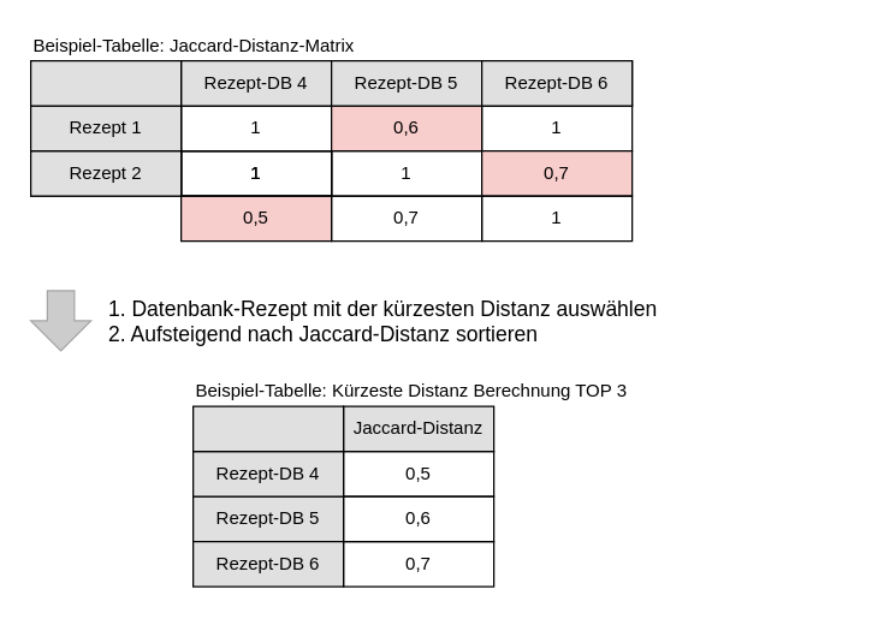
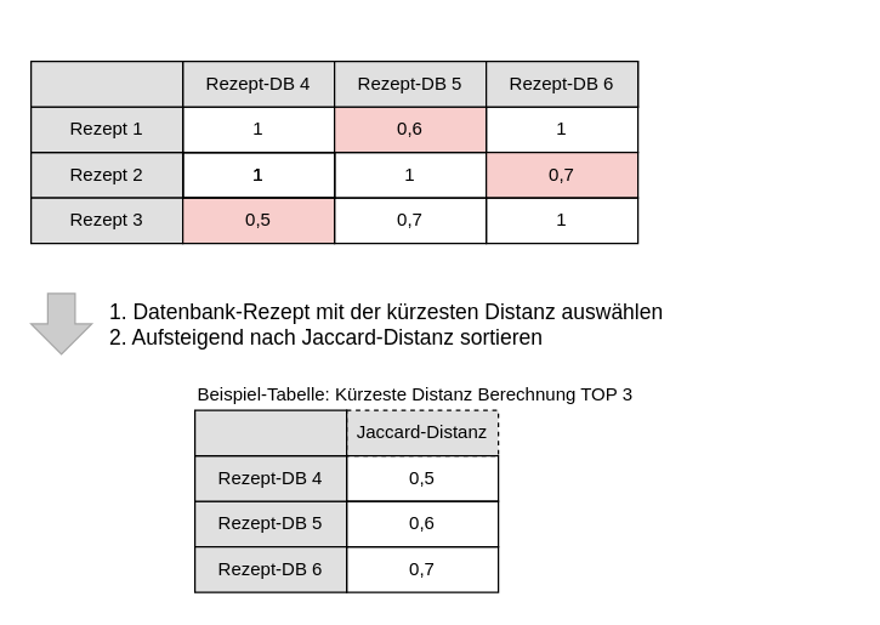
  <mxCell id="0" />
  <mxCell id="1" parent="0" />
  <mxCell id="2" value="" style="shape=singleArrow;direction=south;whiteSpace=wrap;html=1;glass=0;strokeColor=#A6A6A6;fillColor=#CCCCCC;gradientColor=none;fontSize=12;align=center;arrowWidth=0.45;arrowSize=0.5;" vertex="1" parent="1"><mxGeometry x="20" y="193" width="40" height="40" as="geometry" /></mxCell>
- <mxCell id="3" value="Jaccard-Distanz" style="whiteSpace=wrap;html=1;glass=0;strokeColor=#000000;fillColor=#E0E0E0;gradientColor=none;fontSize=12;align=center;" vertex="1" parent="1"><mxGeometry x="228" y="270" width="100" height="30" as="geometry" /></mxCell>
+ <mxCell id="3" value="Jaccard-Distanz" style="whiteSpace=wrap;html=1;glass=0;strokeColor=#000000;fillColor=#E0E0E0;gradientColor=none;fontSize=12;align=center;dashed=1;" vertex="1" parent="1"><mxGeometry x="228" y="270" width="100" height="30" as="geometry" /></mxCell>
  <mxCell id="4" value="Rezept-DB 5" style="whiteSpace=wrap;html=1;glass=0;strokeColor=#000000;fillColor=#E0E0E0;gradientColor=none;fontSize=12;align=center;" vertex="1" parent="1"><mxGeometry x="128" y="330" width="100" height="30" as="geometry" /></mxCell>
  <mxCell id="5" value="Rezept-DB 6" style="whiteSpace=wrap;html=1;glass=0;strokeColor=#000000;fillColor=#E0E0E0;gradientColor=none;fontSize=12;align=center;" vertex="1" parent="1"><mxGeometry x="128" y="360" width="100" height="30" as="geometry" /></mxCell>
  <mxCell id="6" value="Rezept-DB 4" style="whiteSpace=wrap;html=1;glass=0;strokeColor=#000000;fillColor=#E0E0E0;gradientColor=none;fontSize=12;align=center;" vertex="1" parent="1"><mxGeometry x="128" y="300" width="100" height="30" as="geometry" /></mxCell>
  <mxCell id="7" value="0,6" style="whiteSpace=wrap;html=1;glass=0;strokeColor=#000000;fillColor=none;gradientColor=none;fontSize=12;align=center;" vertex="1" parent="1"><mxGeometry x="228" y="330" width="100" height="30" as="geometry" /></mxCell>
  <mxCell id="8" value="0,7" style="whiteSpace=wrap;html=1;glass=0;strokeColor=#000000;fillColor=none;gradientColor=none;fontSize=12;align=center;" vertex="1" parent="1"><mxGeometry x="228" y="360" width="100" height="30" as="geometry" /></mxCell>
  <mxCell id="9" value="0,5" style="whiteSpace=wrap;html=1;glass=0;strokeColor=#000000;fillColor=none;gradientColor=none;fontSize=12;align=center;" vertex="1" parent="1"><mxGeometry x="228" y="300" width="100" height="30" as="geometry" /></mxCell>
  <mxCell id="10" value="1. Datenbank-Rezept mit der kürzesten Distanz auswählen&lt;br&gt;&lt;div&gt;2. Aufsteigend nach Jaccard-Distanz sortieren &lt;br&gt;&lt;/div&gt;" style="text;strokeColor=none;fillColor=none;align=left;verticalAlign=middle;rounded=0;glass=0;fontSize=14;html=1;" vertex="1" parent="1"><mxGeometry x="70" y="196" width="290" height="34" as="geometry" /></mxCell>
  <mxCell id="11" value="" style="whiteSpace=wrap;html=1;glass=0;strokeColor=#000000;fillColor=#E0E0E0;gradientColor=none;fontSize=12;align=center;" vertex="1" parent="1"><mxGeometry x="128" y="270" width="100" height="30" as="geometry" /></mxCell>
  <mxCell id="12" value="Rezept 1" style="whiteSpace=wrap;html=1;glass=0;strokeColor=#000000;fillColor=#E0E0E0;gradientColor=none;fontSize=12;align=center;" vertex="1" parent="1"><mxGeometry x="20" y="70" width="100" height="30" as="geometry" /></mxCell>
  <mxCell id="13" value="Rezept-DB 1" style="whiteSpace=wrap;html=1;glass=0;strokeColor=#000000;fillColor=#E0E0E0;gradientColor=none;fontSize=12;align=center;" vertex="1" parent="1"><mxGeometry x="120" y="40" width="100" height="30" as="geometry" /></mxCell>
  <mxCell id="14" value="Rezept-DB 2" style="whiteSpace=wrap;html=1;glass=0;strokeColor=#000000;fillColor=#E0E0E0;gradientColor=none;fontSize=12;align=center;" vertex="1" parent="1"><mxGeometry x="220" y="40" width="100" height="30" as="geometry" /></mxCell>
  <mxCell id="15" value="Rezept-DB 3" style="whiteSpace=wrap;html=1;glass=0;strokeColor=#000000;fillColor=#E0E0E0;gradientColor=none;fontSize=12;align=center;" vertex="1" parent="1"><mxGeometry x="320" y="40" width="100" height="30" as="geometry" /></mxCell>
  <mxCell id="16" value="Rezept 2" style="whiteSpace=wrap;html=1;glass=0;strokeColor=#000000;fillColor=#E0E0E0;gradientColor=none;fontSize=12;align=center;" vertex="1" parent="1"><mxGeometry x="20" y="100" width="100" height="30" as="geometry" /></mxCell>
  <mxCell id="17" value="1" style="whiteSpace=wrap;html=1;glass=0;strokeColor=#000000;fillColor=none;gradientColor=none;fontSize=12;align=center;" vertex="1" parent="1"><mxGeometry x="120" y="70" width="100" height="30" as="geometry" /></mxCell>
  <mxCell id="18" value="1" style="whiteSpace=wrap;html=1;glass=0;strokeColor=#000000;fillColor=none;gradientColor=none;fontSize=12;align=center;" vertex="1" parent="1"><mxGeometry x="120" y="100" width="100" height="30" as="geometry" /></mxCell>
  <mxCell id="19" value="0,6" style="whiteSpace=wrap;html=1;glass=0;strokeColor=#000000;fillColor=#f8cecc;fontSize=12;align=center;" vertex="1" parent="1"><mxGeometry x="220" y="70" width="100" height="30" as="geometry" /></mxCell>
  <mxCell id="20" value="1" style="whiteSpace=wrap;html=1;glass=0;strokeColor=#000000;fillColor=none;gradientColor=none;fontSize=12;align=center;" vertex="1" parent="1"><mxGeometry x="320" y="70" width="100" height="30" as="geometry" /></mxCell>
  <mxCell id="21" value="1" style="whiteSpace=wrap;html=1;glass=0;strokeColor=#000000;fillColor=none;gradientColor=none;fontSize=12;align=center;" vertex="1" parent="1"><mxGeometry x="220" y="100" width="100" height="30" as="geometry" /></mxCell>
  <mxCell id="22" value="0,7" style="whiteSpace=wrap;html=1;glass=0;strokeColor=#000000;fillColor=#f8cecc;fontSize=12;align=center;" vertex="1" parent="1"><mxGeometry x="320" y="100" width="100" height="30" as="geometry" /></mxCell>
  <mxCell id="23" value="" style="whiteSpace=wrap;html=1;glass=0;strokeColor=#000000;fillColor=#E0E0E0;gradientColor=none;fontSize=12;align=center;" vertex="1" parent="1"><mxGeometry x="20" y="40" width="100" height="30" as="geometry" /></mxCell>
  <mxCell id="24" value="Rezept 2" style="whiteSpace=wrap;html=1;glass=0;strokeColor=#000000;fillColor=#E0E0E0;gradientColor=none;fontSize=12;align=center;" vertex="1" parent="1"><mxGeometry x="20" y="100" width="100" height="30" as="geometry" /></mxCell>
+ <mxCell id="25" value="Rezept 3" style="whiteSpace=wrap;html=1;glass=0;strokeColor=#000000;fillColor=#E0E0E0;gradientColor=none;fontSize=12;align=center;" vertex="1" parent="1"><mxGeometry x="20" y="130" width="100" height="30" as="geometry" /></mxCell>
  <mxCell id="26" value="1" style="whiteSpace=wrap;html=1;glass=0;strokeColor=#000000;fillColor=none;gradientColor=none;fontSize=12;align=center;" vertex="1" parent="1"><mxGeometry x="120" y="100" width="100" height="30" as="geometry" /></mxCell>
  <mxCell id="27" value="0,7" style="whiteSpace=wrap;html=1;glass=0;strokeColor=#000000;fillColor=none;gradientColor=none;fontSize=12;align=center;" vertex="1" parent="1"><mxGeometry x="220" y="130" width="100" height="30" as="geometry" /></mxCell>
  <mxCell id="28" value="1" style="whiteSpace=wrap;html=1;glass=0;strokeColor=#000000;fillColor=none;gradientColor=none;fontSize=12;align=center;" vertex="1" parent="1"><mxGeometry x="320" y="130" width="100" height="30" as="geometry" /></mxCell>
  <mxCell id="29" value="0,5" style="whiteSpace=wrap;html=1;glass=0;strokeColor=#000000;fillColor=#f8cecc;fontSize=12;align=center;" vertex="1" parent="1"><mxGeometry x="120" y="130" width="100" height="30" as="geometry" /></mxCell>
  <mxCell id="30" value="Rezept 1" style="whiteSpace=wrap;html=1;glass=0;strokeColor=#000000;fillColor=#E0E0E0;gradientColor=none;fontSize=12;align=center;" vertex="1" parent="1"><mxGeometry x="20" y="70" width="100" height="30" as="geometry" /></mxCell>
  <mxCell id="31" value="Rezept-DB 4" style="whiteSpace=wrap;html=1;glass=0;strokeColor=#000000;fillColor=#E0E0E0;gradientColor=none;fontSize=12;align=center;" vertex="1" parent="1"><mxGeometry x="120" y="40" width="100" height="30" as="geometry" /></mxCell>
  <mxCell id="32" value="Rezept-DB 5" style="whiteSpace=wrap;html=1;glass=0;strokeColor=#000000;fillColor=#E0E0E0;gradientColor=none;fontSize=12;align=center;" vertex="1" parent="1"><mxGeometry x="220" y="40" width="100" height="30" as="geometry" /></mxCell>
  <mxCell id="33" value="Rezept-DB 6" style="whiteSpace=wrap;html=1;glass=0;strokeColor=#000000;fillColor=#E0E0E0;gradientColor=none;fontSize=12;align=center;" vertex="1" parent="1"><mxGeometry x="320" y="40" width="100" height="30" as="geometry" /></mxCell>
  <mxCell id="34" value="" style="whiteSpace=wrap;html=1;glass=0;strokeColor=#000000;fillColor=#E0E0E0;gradientColor=none;fontSize=12;align=center;" vertex="1" parent="1"><mxGeometry x="20" y="40" width="100" height="30" as="geometry" /></mxCell>
  <mxCell id="35" value="1" style="whiteSpace=wrap;html=1;glass=0;strokeColor=#000000;fillColor=none;gradientColor=none;fontSize=12;align=center;" vertex="1" parent="1"><mxGeometry x="120" y="100" width="100" height="30" as="geometry" /></mxCell>
- <mxCell id="36" value="Beispiel-Tabelle: Jaccard-Distanz-Matrix " style="text;html=1;strokeColor=none;fillColor=none;align=left;verticalAlign=middle;whiteSpace=wrap;rounded=0;glass=0;fontSize=12;" vertex="1" parent="1"><mxGeometry x="20" y="20" width="280" height="20" as="geometry" /></mxCell>
  <mxCell id="37" value="Beispiel-Tabelle:&amp;nbsp;Kürzeste Distanz Berechnung TOP 3" style="text;html=1;strokeColor=none;fillColor=none;align=left;verticalAlign=middle;whiteSpace=wrap;rounded=0;glass=0;fontSize=12;" vertex="1" parent="1"><mxGeometry x="128" y="250" width="430" height="20" as="geometry" /></mxCell>
